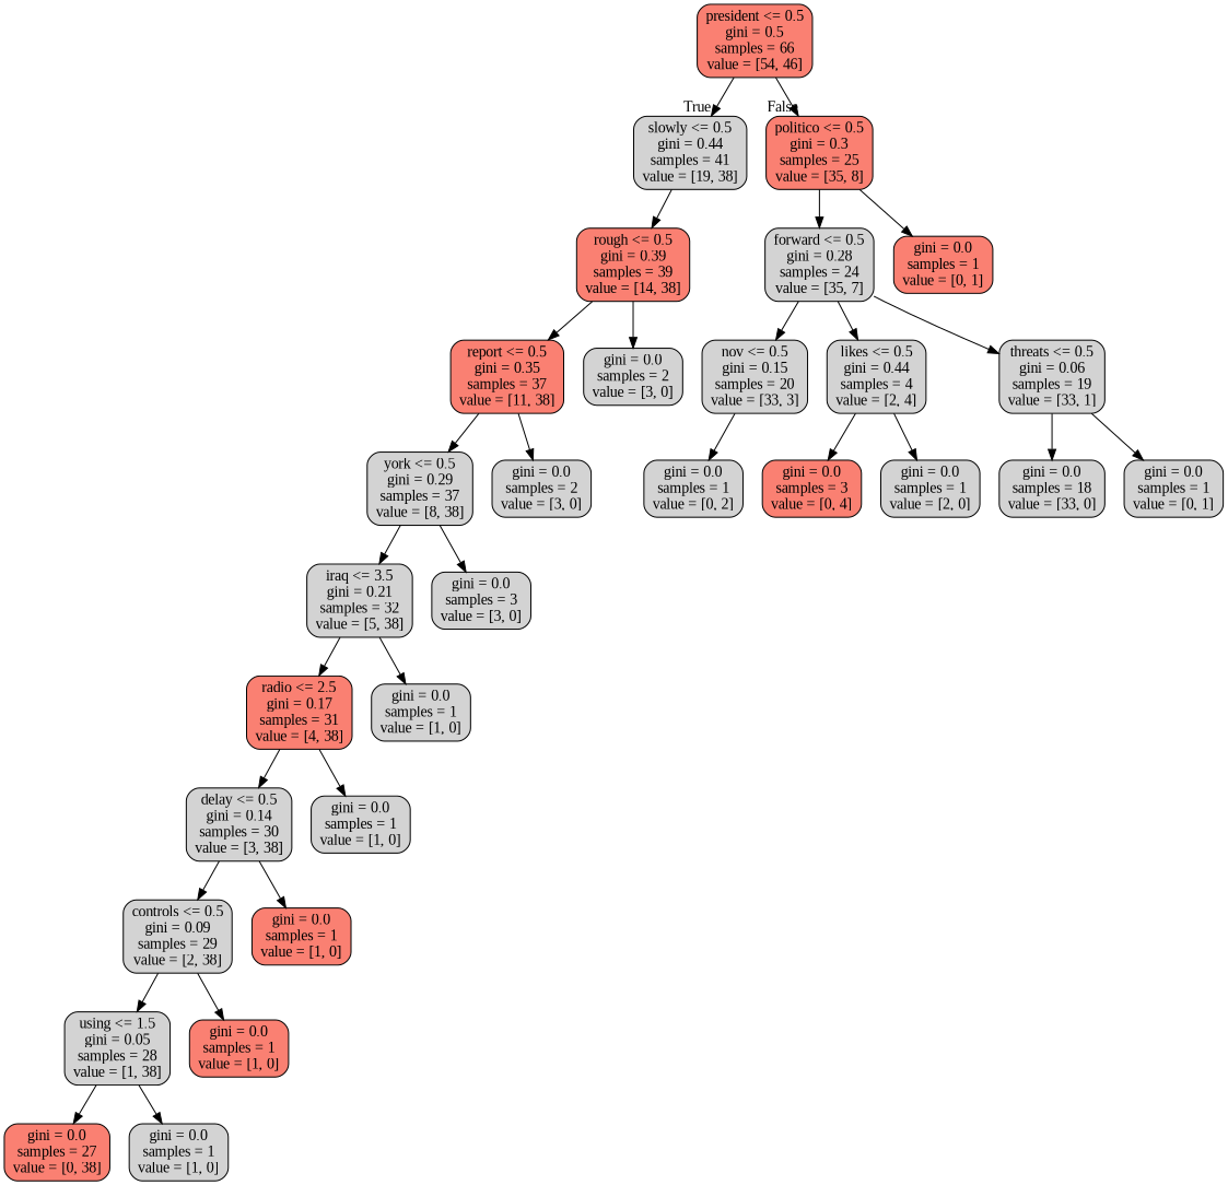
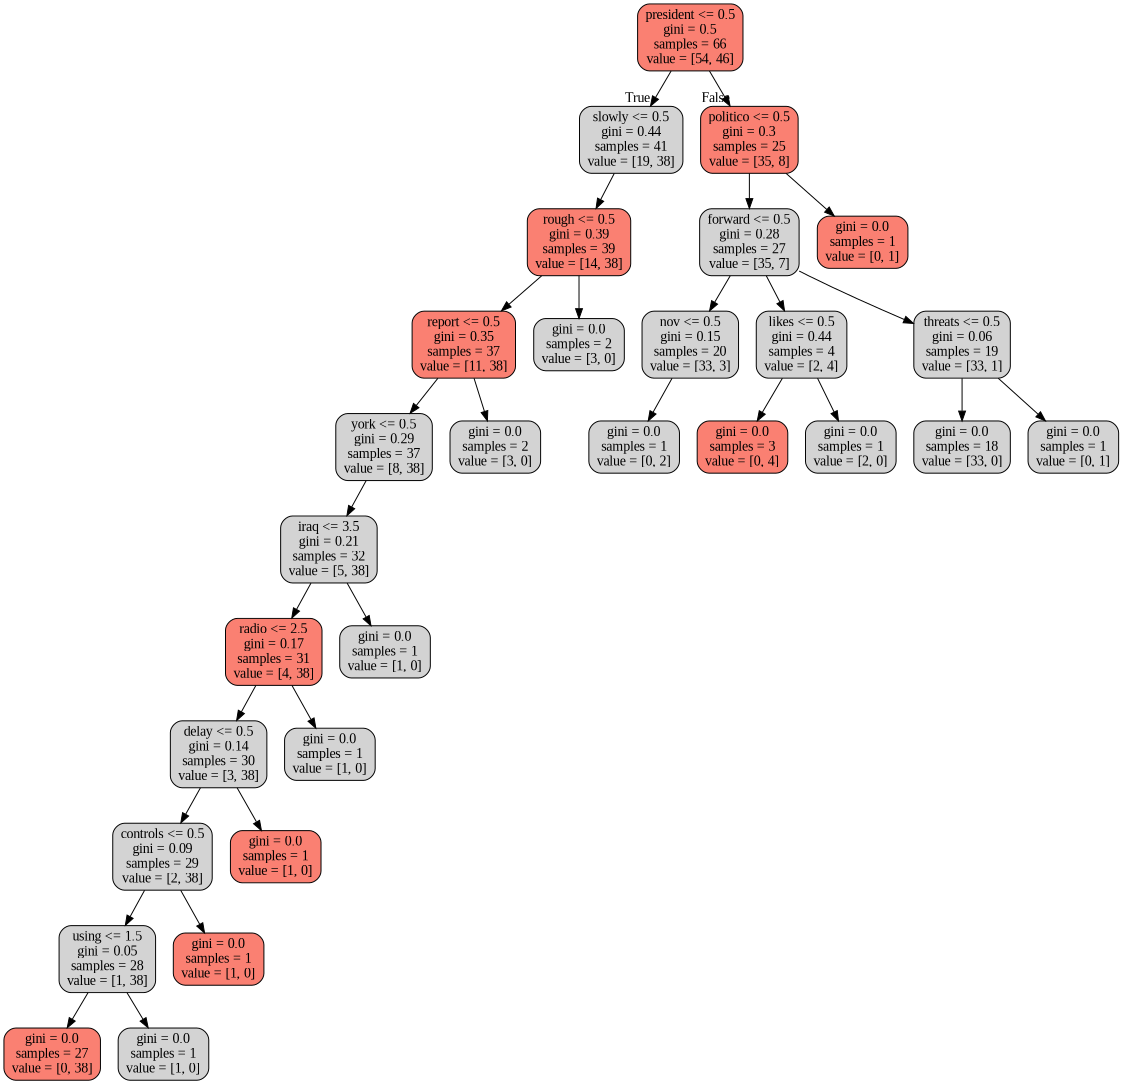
  digraph {
    fontname="Liberation Serif"
    node [color=black fillcolor=lightgrey fontname="Liberation Serif" shape=box style="filled, rounded"]
    edge [fontname="Liberation Serif"]
    n1 [fillcolor=salmon label="president <= 0.5\ngini = 0.5\nsamples = 66\nvalue = [54, 46]"]
    n2 [label="slowly <= 0.5\ngini = 0.44\nsamples = 41\nvalue = [19, 38]"]
    n3 [fillcolor=salmon label="politico <= 0.5\ngini = 0.3\nsamples = 25\nvalue = [35, 8]"]
    n4 [fillcolor=salmon label="rough <= 0.5\ngini = 0.39\nsamples = 39\nvalue = [14, 38]"]
-   n5 [label="forward <= 0.5\ngini = 0.28\nsamples = 24\nvalue = [35, 7]"]
+   n5 [label="forward <= 0.5\ngini = 0.28\nsamples = 27\nvalue = [35, 7]"]
    n6 [fillcolor=salmon label="gini = 0.0\nsamples = 1\nvalue = [0, 1]"]
    n7 [fillcolor=salmon label="report <= 0.5\ngini = 0.35\nsamples = 37\nvalue = [11, 38]"]
    n8 [label="gini = 0.0\nsamples = 2\nvalue = [3, 0]"]
    n9 [label="york <= 0.5\ngini = 0.29\nsamples = 37\nvalue = [8, 38]"]
    n10 [label="gini = 0.0\nsamples = 2\nvalue = [3, 0]"]
    n11 [label="iraq <= 3.5\ngini = 0.21\nsamples = 32\nvalue = [5, 38]"]
-   n12 [label="gini = 0.0\nsamples = 3\nvalue = [3, 0]"]
    n13 [fillcolor=salmon label="radio <= 2.5\ngini = 0.17\nsamples = 31\nvalue = [4, 38]"]
    n14 [label="gini = 0.0\nsamples = 1\nvalue = [1, 0]"]
    n15 [label="delay <= 0.5\ngini = 0.14\nsamples = 30\nvalue = [3, 38]"]
    n16 [label="gini = 0.0\nsamples = 1\nvalue = [1, 0]"]
    n17 [label="controls <= 0.5\ngini = 0.09\nsamples = 29\nvalue = [2, 38]"]
    n18 [fillcolor=salmon label="gini = 0.0\nsamples = 1\nvalue = [1, 0]"]
    n19 [label="using <= 1.5\ngini = 0.05\nsamples = 28\nvalue = [1, 38]"]
    n20 [fillcolor=salmon label="gini = 0.0\nsamples = 1\nvalue = [1, 0]"]
    n21 [fillcolor=salmon label="gini = 0.0\nsamples = 27\nvalue = [0, 38]"]
    n22 [label="gini = 0.0\nsamples = 1\nvalue = [1, 0]"]
    n23 [label="nov <= 0.5\ngini = 0.15\nsamples = 20\nvalue = [33, 3]"]
    n24 [label="likes <= 0.5\ngini = 0.44\nsamples = 4\nvalue = [2, 4]"]
    n25 [label="threats <= 0.5\ngini = 0.06\nsamples = 19\nvalue = [33, 1]"]
    n26 [label="gini = 0.0\nsamples = 1\nvalue = [0, 2]"]
    n27 [fillcolor=salmon label="gini = 0.0\nsamples = 3\nvalue = [0, 4]"]
    n28 [label="gini = 0.0\nsamples = 1\nvalue = [2, 0]"]
    n29 [label="gini = 0.0\nsamples = 18\nvalue = [33, 0]"]
    n30 [label="gini = 0.0\nsamples = 1\nvalue = [0, 1]"]
    n1 -> n2 [headlabel=True labelangle=45 labeldistance=2.5]
    n1 -> n3 [headlabel=False labelangle=-45 labeldistance=2.5]
    n2 -> n4
    n3 -> n5
    n3 -> n6
    n4 -> n7
    n4 -> n8
    n5 -> n23
    n5 -> n24
    n5 -> n25
    n7 -> n9
    n7 -> n10
    n9 -> n11
-   n9 -> n12
    n11 -> n13
    n11 -> n14
    n13 -> n15
    n13 -> n16
    n15 -> n17
    n15 -> n18
    n17 -> n19
    n17 -> n20
    n19 -> n21
    n19 -> n22
    n23 -> n26
    n24 -> n27
    n24 -> n28
    n25 -> n29
    n25 -> n30
  }
